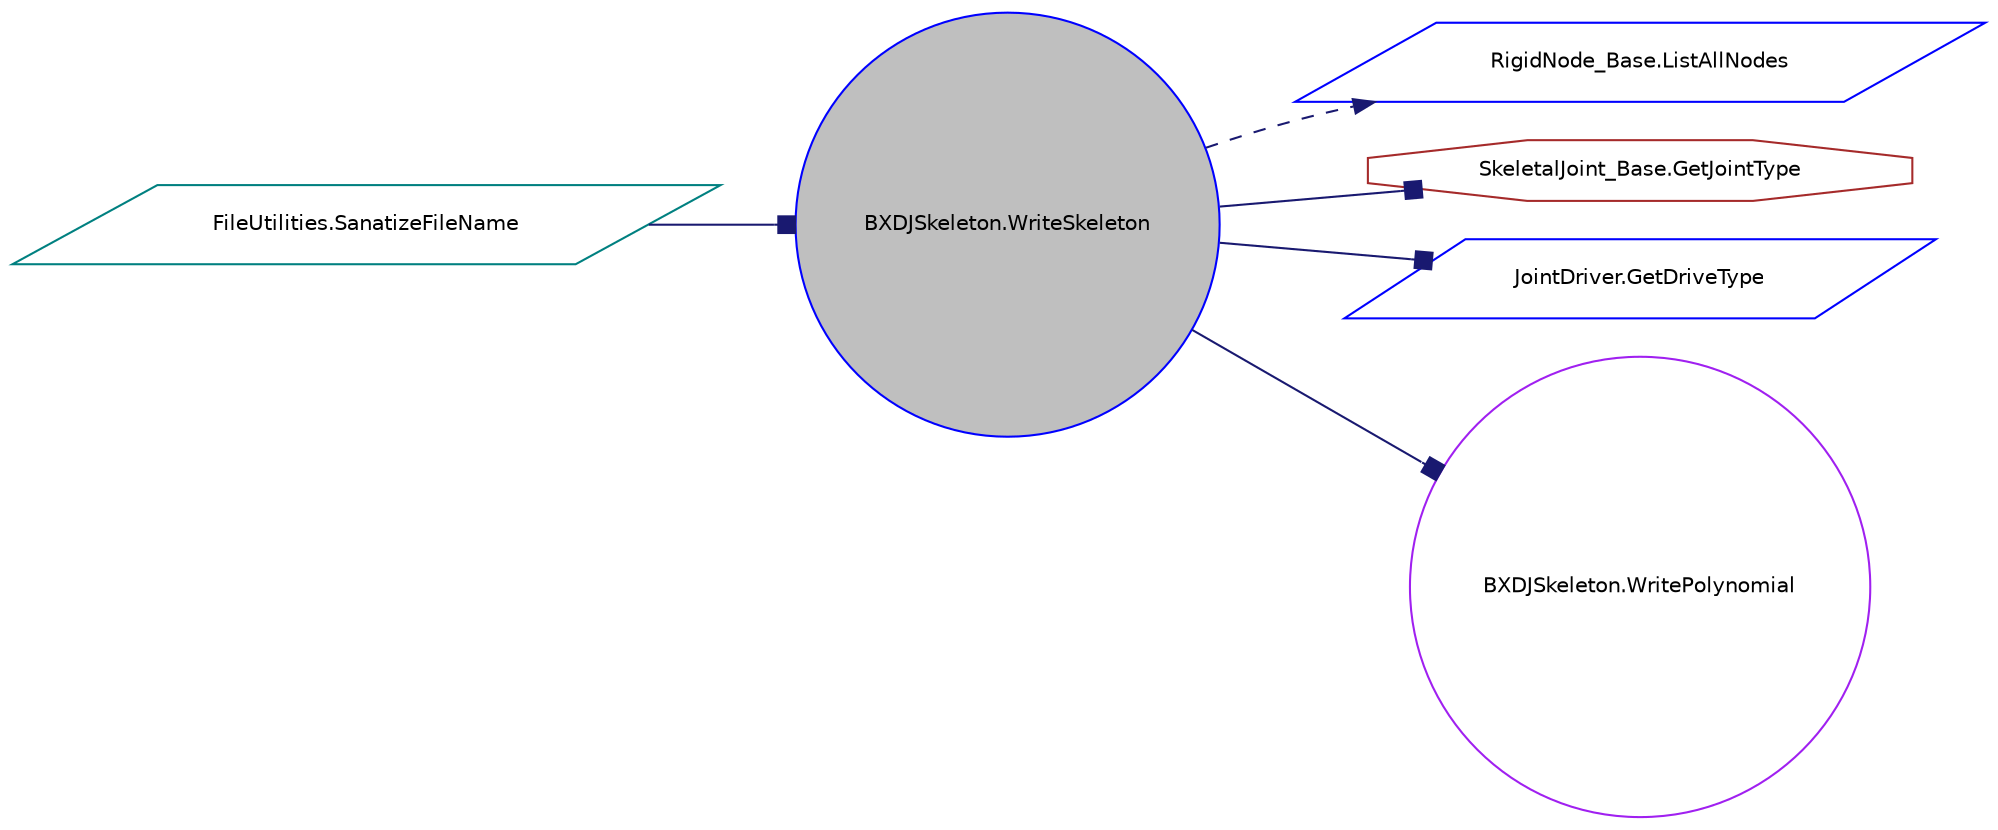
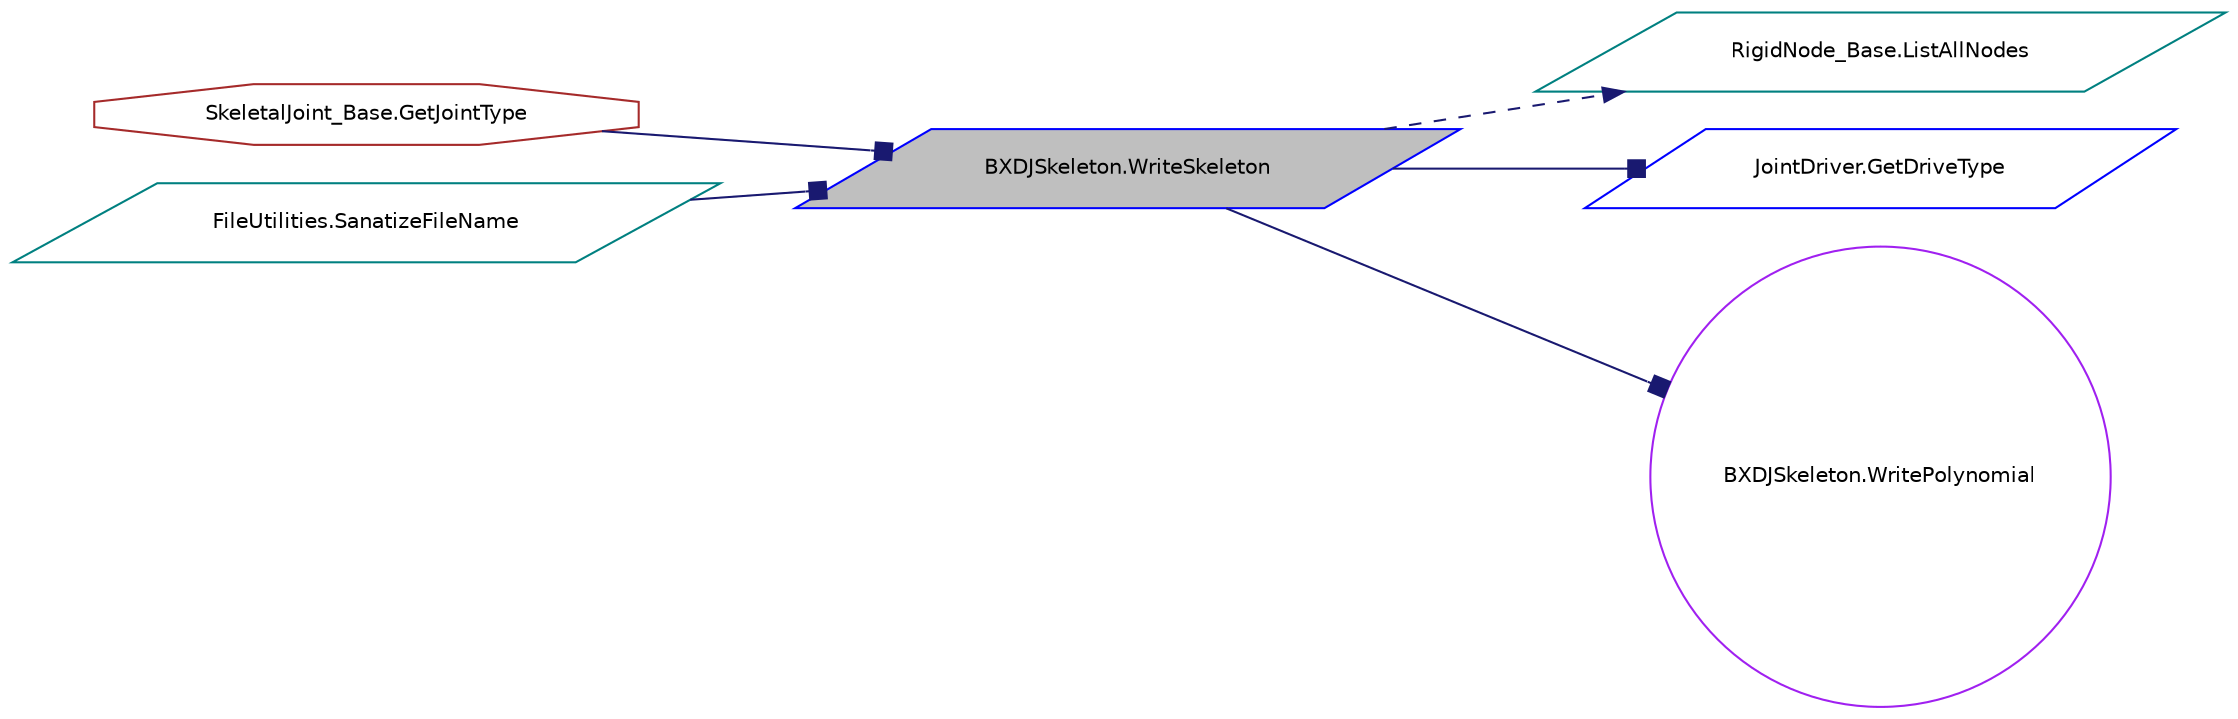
  digraph {
    rankdir=LR
    node [color=blue fillcolor=white fontname=Helvetica fontsize=10 shape=parallelogram style=filled]
    edge [arrowhead=box color=midnightblue fontname=Helvetica fontsize=10 labelfontname=Helvetica labelfontsize=10 style=solid]
-   n1 [fillcolor=grey75 fontcolor=black height=0.2 label="BXDJSkeleton.WriteSkeleton" shape=circle width=0.4]
-   n2 [height=0.2 label="RigidNode_Base.ListAllNodes" width=0.4]
+   n1 [fillcolor=grey75 fontcolor=black height=0.2 label="BXDJSkeleton.WriteSkeleton" width=0.4]
+   n2 [color=teal height=0.2 label="RigidNode_Base.ListAllNodes" width=0.4]
    n3 [color=brown height=0.2 label="SkeletalJoint_Base.GetJointType" shape=octagon width=0.4]
    n4 [height=0.2 label="JointDriver.GetDriveType" width=0.4]
    n5 [color=purple height=0.2 label="BXDJSkeleton.WritePolynomial" shape=circle width=0.4]
    n6 [color=teal height=0.2 label="FileUtilities.SanatizeFileName" width=0.4]
    n1 -> n2 [arrowhead=normal style=dashed]
-   n1 -> n3
+   n3 -> n1
    n1 -> n4
    n1 -> n5
    n6 -> n1
  }
